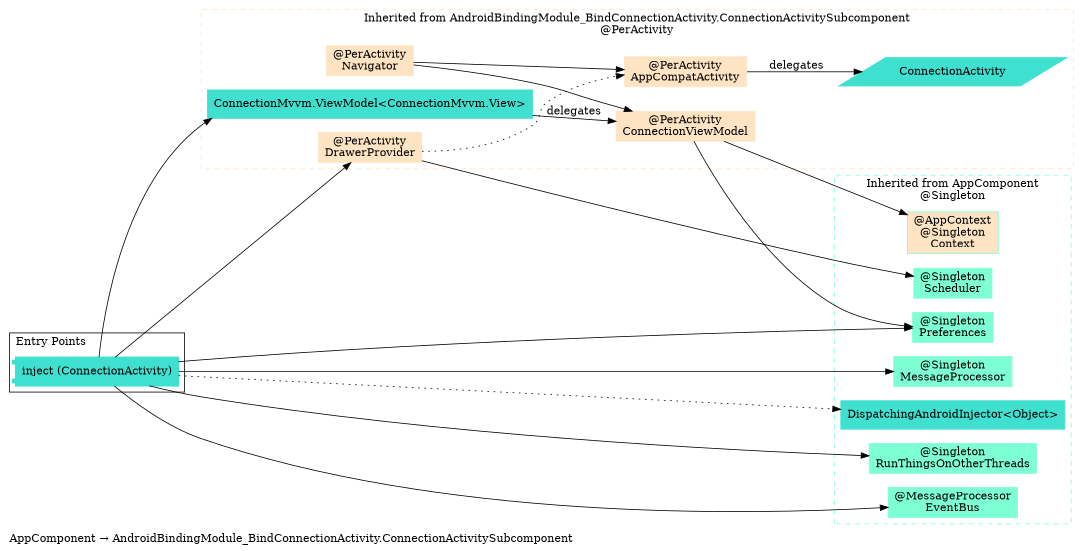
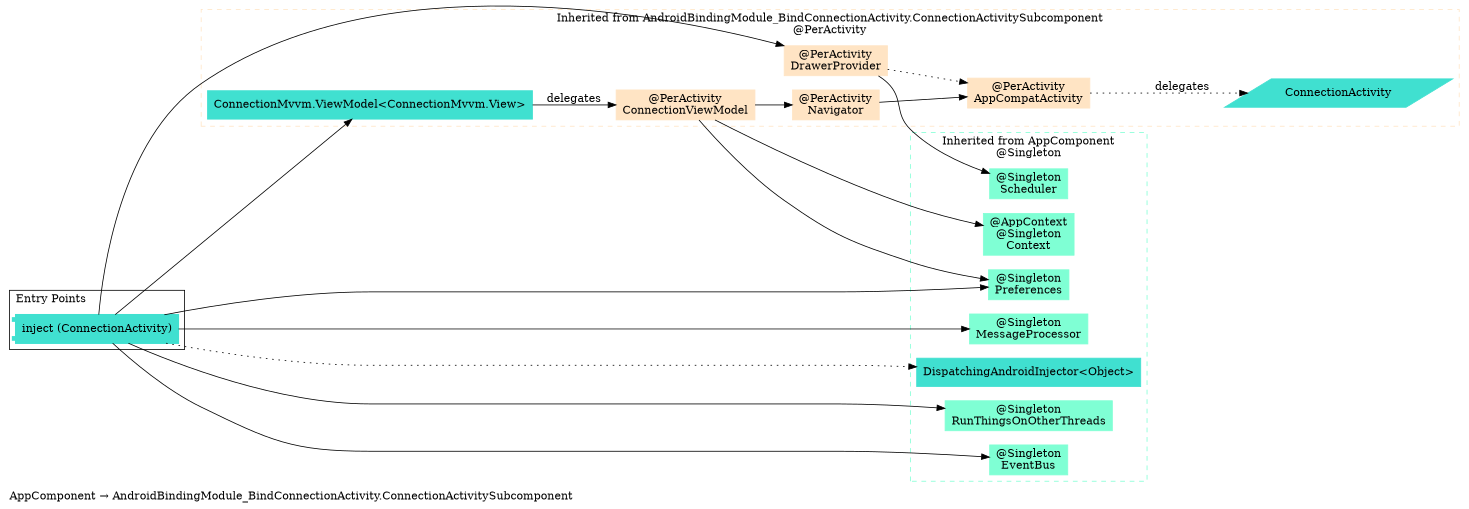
  digraph {
    compound=true
    label="AppComponent → AndroidBindingModule_BindConnectionActivity.ConnectionActivitySubcomponent"
    labeljust=l
    rankdir=LR
    node [color=aquamarine shape=rectangle style=filled]
    n1 [color=turquoise label="ConnectionMvvm.ViewModel<ConnectionMvvm.View>"]
    n2 [color=bisque label="@PerActivity\nDrawerProvider"]
    n3 [color=bisque label="@PerActivity\nConnectionViewModel"]
    n4 [color=bisque label="@PerActivity\nNavigator"]
    n5 [color=bisque label="@PerActivity\nAppCompatActivity"]
    n6 [color=turquoise label=ConnectionActivity shape=parallelogram]
    n7 [color=turquoise label="inject (ConnectionActivity)" penwidth=2 shape=component]
    n8 [label="@Singleton\nMessageProcessor"]
    n9 [color=turquoise label="DispatchingAndroidInjector<Object>"]
    n10 [label="@Singleton\nRunThingsOnOtherThreads"]
-   n11 [label="@MessageProcessor\nEventBus"]
+   n11 [label="@Singleton\nEventBus"]
    n12 [label="@Singleton\nPreferences"]
    n13 [label="@Singleton\nScheduler"]
-   n14 [label="@AppContext\n@Singleton\nContext" fillcolor=bisque]
+   n14 [label="@AppContext\n@Singleton\nContext"]
    subgraph cluster_1 {
      color=bisque
      label="Inherited from AndroidBindingModule_BindConnectionActivity.ConnectionActivitySubcomponent\n@PerActivity"
      labeljust=c
      style=dashed
      n1
      n2
      n3
      n4
      n5
      n6
    }
    subgraph cluster_2 {
      label="Entry Points"
      n7
    }
    subgraph cluster_3 {
      label="Dependency Graph"
    }
    subgraph cluster_4 {
      label=Subcomponents
      shape=folder
    }
    subgraph cluster_5 {
      color=aquamarine
      label="Inherited from AppComponent\n@Singleton"
      labeljust=c
      style=dashed
      n8
      n9
      n10
      n11
      n12
      n13
      n14
    }
    n1 -> n3 [label=delegates style=solid]
    n2 -> n5 [style=dotted]
    n2 -> n13
-   n4 -> n3
+   n3 -> n4
    n3 -> n12
    n3 -> n14
    n4 -> n5
-   n5 -> n6 [label=delegates style=solid]
+   n5 -> n6 [label=delegates style=dotted]
    n7 -> n1
    n7 -> n2
    n7 -> n8
    n7 -> n9 [style=dotted]
    n7 -> n10
    n7 -> n11
    n7 -> n12
  }
